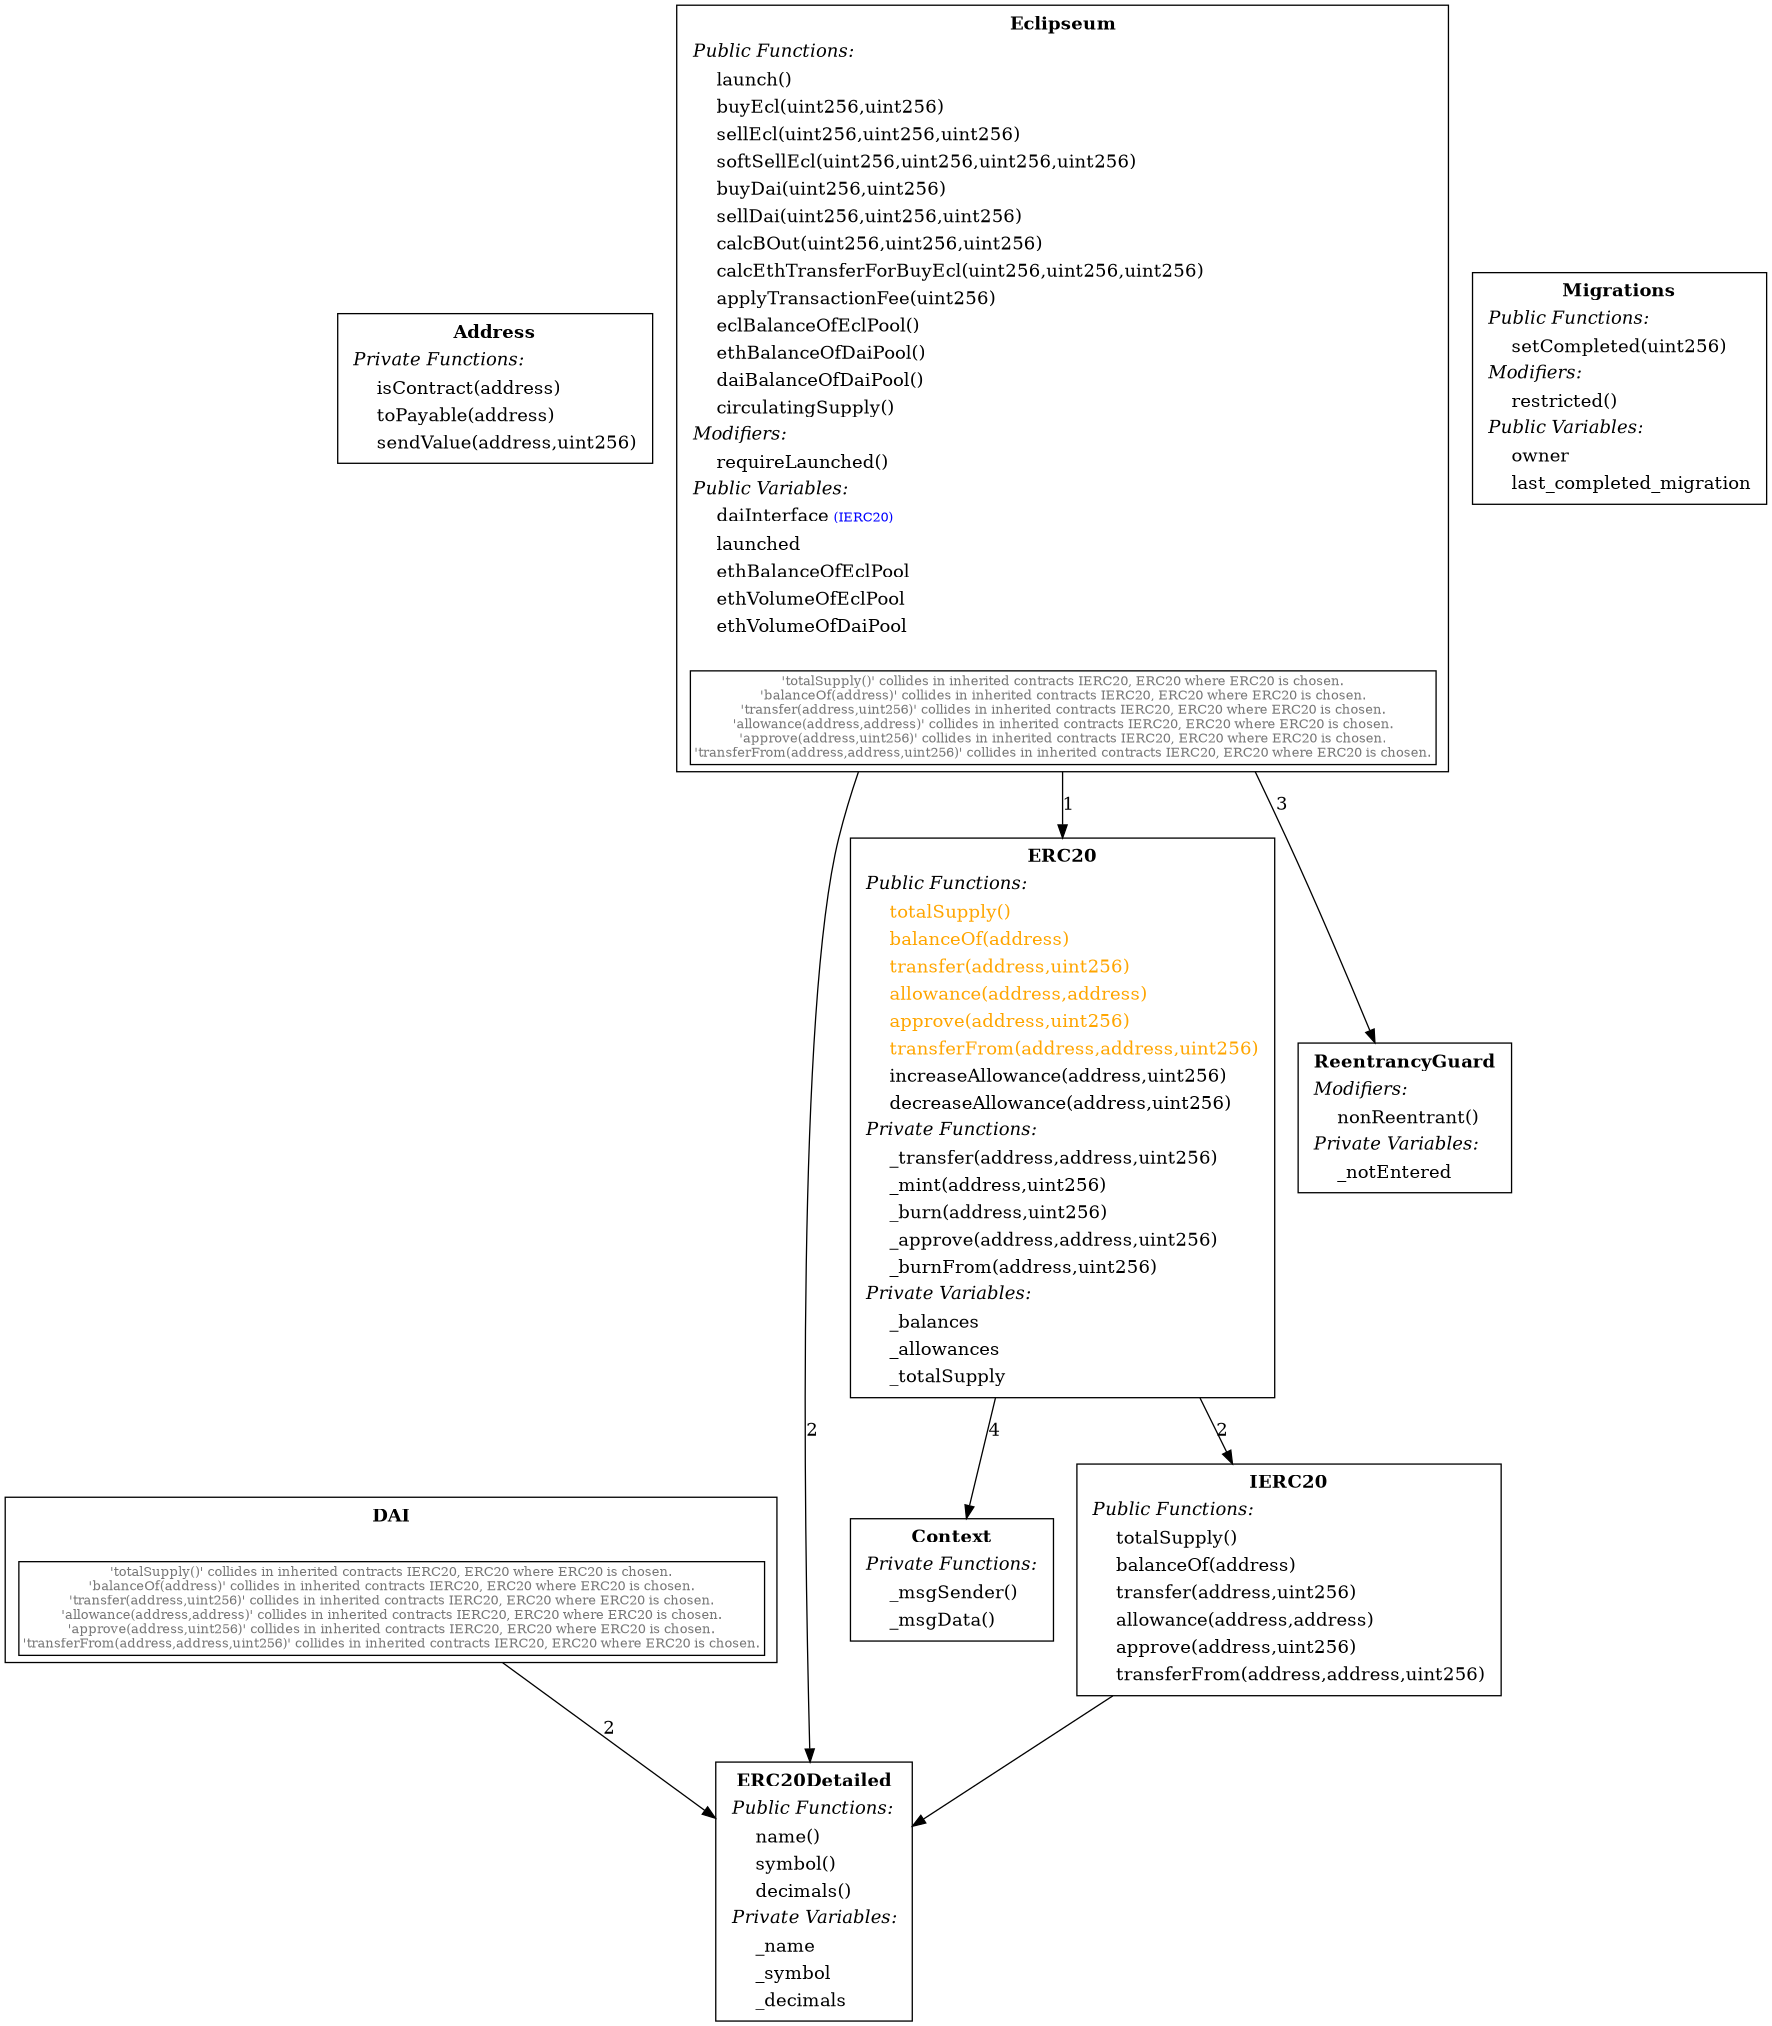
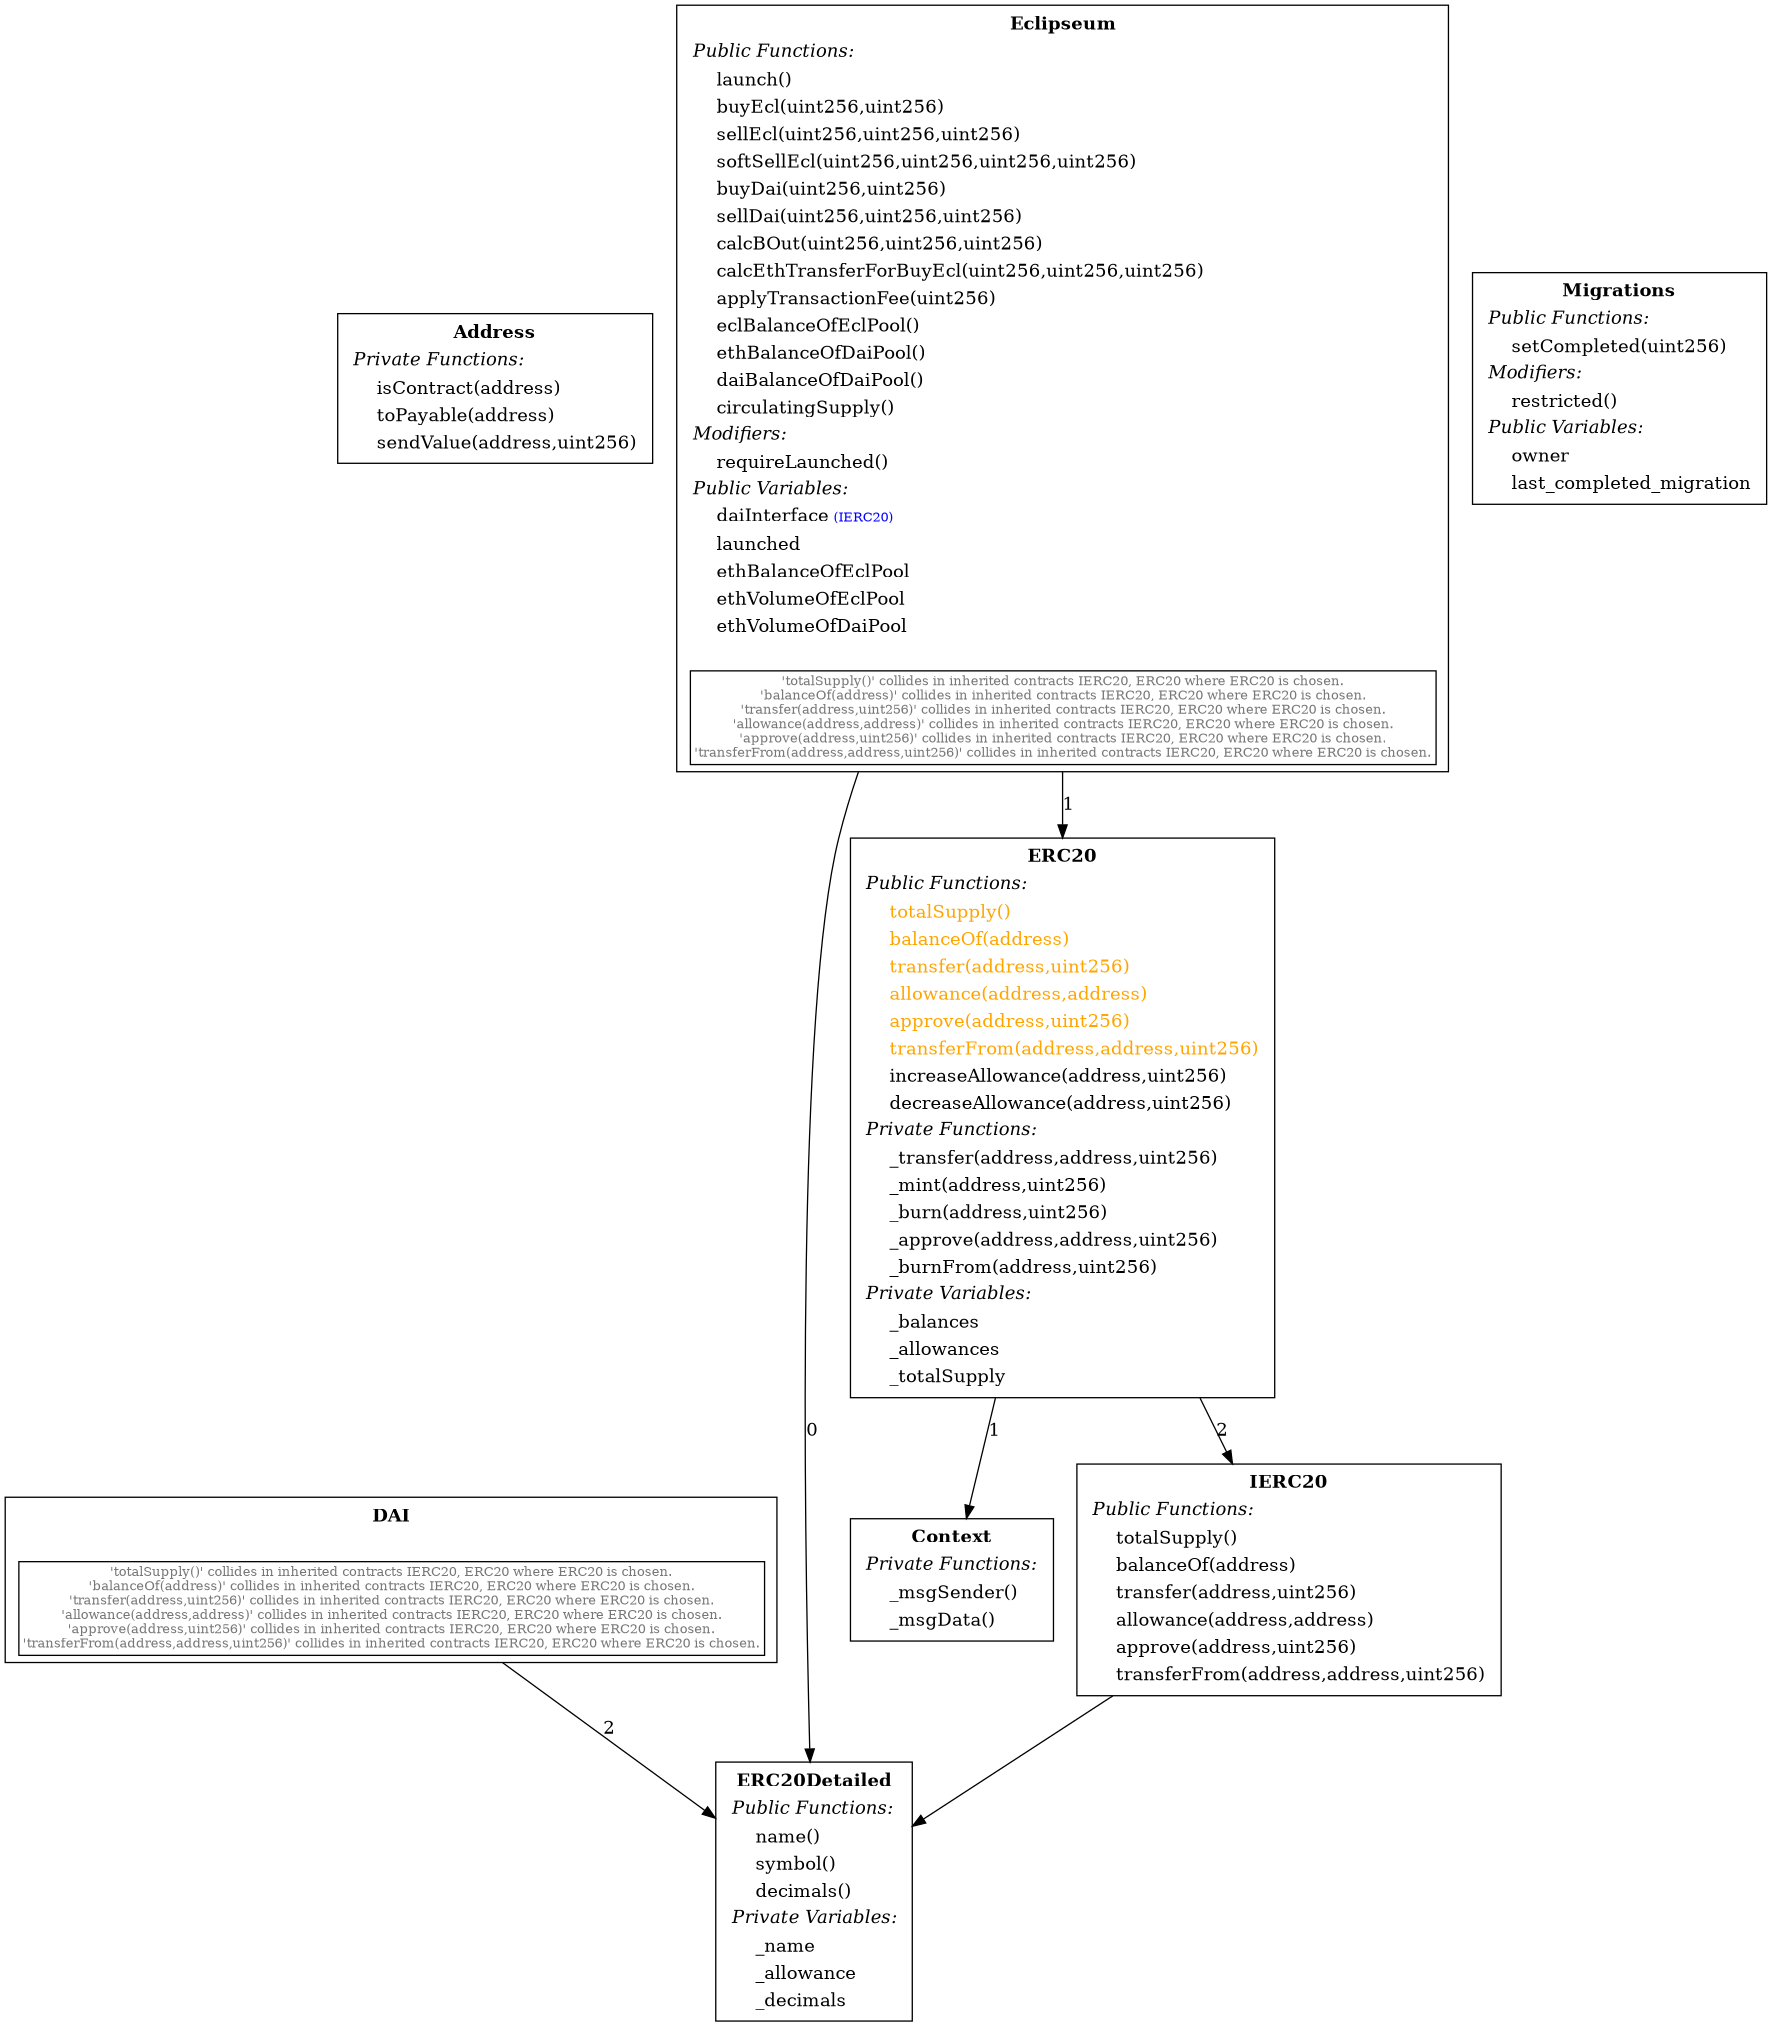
  digraph {
    node [shape=box]
    n1 [label=< <TABLE border="0"><TR><TD align="center"><B>Address</B></TD></TR><TR><TD align="left"><I>Private Functions:</I></TD></TR><TR><TD align="left">    isContract(address)</TD></TR><TR><TD align="left">    toPayable(address)</TD></TR><TR><TD align="left">    sendValue(address,uint256)</TD></TR></TABLE> >]
    n2 [label=< <TABLE border="0"><TR><TD align="center"><B>Context</B></TD></TR><TR><TD align="left"><I>Private Functions:</I></TD></TR><TR><TD align="left">    _msgSender()</TD></TR><TR><TD align="left">    _msgData()</TD></TR></TABLE> >]
    n3 [label=< <TABLE border="0"><TR><TD align="center"><B>DAI</B></TD></TR><TR><TD><BR/></TD></TR><TR><TD align="left" border="1"><font color="#777777" point-size="10">'totalSupply()' collides in inherited contracts IERC20, ERC20 where ERC20 is chosen.<BR/>'balanceOf(address)' collides in inherited contracts IERC20, ERC20 where ERC20 is chosen.<BR/>'transfer(address,uint256)' collides in inherited contracts IERC20, ERC20 where ERC20 is chosen.<BR/>'allowance(address,address)' collides in inherited contracts IERC20, ERC20 where ERC20 is chosen.<BR/>'approve(address,uint256)' collides in inherited contracts IERC20, ERC20 where ERC20 is chosen.<BR/>'transferFrom(address,address,uint256)' collides in inherited contracts IERC20, ERC20 where ERC20 is chosen.</font></TD></TR></TABLE> >]
-   n4 [label=< <TABLE border="0"><TR><TD align="center"><B>ERC20Detailed</B></TD></TR><TR><TD align="left"><I>Public Functions:</I></TD></TR><TR><TD align="left">    name()</TD></TR><TR><TD align="left">    symbol()</TD></TR><TR><TD align="left">    decimals()</TD></TR><TR><TD align="left"><I>Private Variables:</I></TD></TR><TR><TD align="left">    _name</TD></TR><TR><TD align="left">    _symbol</TD></TR><TR><TD align="left">    _decimals</TD></TR></TABLE> >]
+   n4 [label=< <TABLE border="0"><TR><TD align="center"><B>ERC20Detailed</B></TD></TR><TR><TD align="left"><I>Public Functions:</I></TD></TR><TR><TD align="left">    name()</TD></TR><TR><TD align="left">    symbol()</TD></TR><TR><TD align="left">    decimals()</TD></TR><TR><TD align="left"><I>Private Variables:</I></TD></TR><TR><TD align="left">    _name</TD></TR><TR><TD align="left">    _allowance</TD></TR><TR><TD align="left">    _decimals</TD></TR></TABLE> >]
    n5 [label=< <TABLE border="0"><TR><TD align="center"><B>ERC20</B></TD></TR><TR><TD align="left"><I>Public Functions:</I></TD></TR><TR><TD align="left"><font color="#FFA500">    totalSupply()</font></TD></TR><TR><TD align="left"><font color="#FFA500">    balanceOf(address)</font></TD></TR><TR><TD align="left"><font color="#FFA500">    transfer(address,uint256)</font></TD></TR><TR><TD align="left"><font color="#FFA500">    allowance(address,address)</font></TD></TR><TR><TD align="left"><font color="#FFA500">    approve(address,uint256)</font></TD></TR><TR><TD align="left"><font color="#FFA500">    transferFrom(address,address,uint256)</font></TD></TR><TR><TD align="left">    increaseAllowance(address,uint256)</TD></TR><TR><TD align="left">    decreaseAllowance(address,uint256)</TD></TR><TR><TD align="left"><I>Private Functions:</I></TD></TR><TR><TD align="left">    _transfer(address,address,uint256)</TD></TR><TR><TD align="left">    _mint(address,uint256)</TD></TR><TR><TD align="left">    _burn(address,uint256)</TD></TR><TR><TD align="left">    _approve(address,address,uint256)</TD></TR><TR><TD align="left">    _burnFrom(address,uint256)</TD></TR><TR><TD align="left"><I>Private Variables:</I></TD></TR><TR><TD align="left">    _balances</TD></TR><TR><TD align="left">    _allowances</TD></TR><TR><TD align="left">    _totalSupply</TD></TR></TABLE> >]
    n6 [label=< <TABLE border="0"><TR><TD align="center"><B>IERC20</B></TD></TR><TR><TD align="left"><I>Public Functions:</I></TD></TR><TR><TD align="left">    totalSupply()</TD></TR><TR><TD align="left">    balanceOf(address)</TD></TR><TR><TD align="left">    transfer(address,uint256)</TD></TR><TR><TD align="left">    allowance(address,address)</TD></TR><TR><TD align="left">    approve(address,uint256)</TD></TR><TR><TD align="left">    transferFrom(address,address,uint256)</TD></TR></TABLE> >]
    n7 [label=< <TABLE border="0"><TR><TD align="center"><B>Eclipseum</B></TD></TR><TR><TD align="left"><I>Public Functions:</I></TD></TR><TR><TD align="left">    launch()</TD></TR><TR><TD align="left">    buyEcl(uint256,uint256)</TD></TR><TR><TD align="left">    sellEcl(uint256,uint256,uint256)</TD></TR><TR><TD align="left">    softSellEcl(uint256,uint256,uint256,uint256)</TD></TR><TR><TD align="left">    buyDai(uint256,uint256)</TD></TR><TR><TD align="left">    sellDai(uint256,uint256,uint256)</TD></TR><TR><TD align="left">    calcBOut(uint256,uint256,uint256)</TD></TR><TR><TD align="left">    calcEthTransferForBuyEcl(uint256,uint256,uint256)</TD></TR><TR><TD align="left">    applyTransactionFee(uint256)</TD></TR><TR><TD align="left">    eclBalanceOfEclPool()</TD></TR><TR><TD align="left">    ethBalanceOfDaiPool()</TD></TR><TR><TD align="left">    daiBalanceOfDaiPool()</TD></TR><TR><TD align="left">    circulatingSupply()</TD></TR><TR><TD align="left"><I>Modifiers:</I></TD></TR><TR><TD align="left">    requireLaunched()</TD></TR><TR><TD align="left"><I>Public Variables:</I></TD></TR><TR><TD align="left">    daiInterface<font color="blue" POINT-SIZE="10"> (IERC20)</font></TD></TR><TR><TD align="left">    launched</TD></TR><TR><TD align="left">    ethBalanceOfEclPool</TD></TR><TR><TD align="left">    ethVolumeOfEclPool</TD></TR><TR><TD align="left">    ethVolumeOfDaiPool</TD></TR><TR><TD><BR/></TD></TR><TR><TD align="left" border="1"><font color="#777777" point-size="10">'totalSupply()' collides in inherited contracts IERC20, ERC20 where ERC20 is chosen.<BR/>'balanceOf(address)' collides in inherited contracts IERC20, ERC20 where ERC20 is chosen.<BR/>'transfer(address,uint256)' collides in inherited contracts IERC20, ERC20 where ERC20 is chosen.<BR/>'allowance(address,address)' collides in inherited contracts IERC20, ERC20 where ERC20 is chosen.<BR/>'approve(address,uint256)' collides in inherited contracts IERC20, ERC20 where ERC20 is chosen.<BR/>'transferFrom(address,address,uint256)' collides in inherited contracts IERC20, ERC20 where ERC20 is chosen.</font></TD></TR></TABLE> >]
-   n8 [label=< <TABLE border="0"><TR><TD align="center"><B>ReentrancyGuard</B></TD></TR><TR><TD align="left"><I>Modifiers:</I></TD></TR><TR><TD align="left">    nonReentrant()</TD></TR><TR><TD align="left"><I>Private Variables:</I></TD></TR><TR><TD align="left">    _notEntered</TD></TR></TABLE> >]
    n9 [label=< <TABLE border="0"><TR><TD align="center"><B>Migrations</B></TD></TR><TR><TD align="left"><I>Public Functions:</I></TD></TR><TR><TD align="left">    setCompleted(uint256)</TD></TR><TR><TD align="left"><I>Modifiers:</I></TD></TR><TR><TD align="left">    restricted()</TD></TR><TR><TD align="left"><I>Public Variables:</I></TD></TR><TR><TD align="left">    owner</TD></TR><TR><TD align="left">    last_completed_migration</TD></TR></TABLE> >]
    n3 -> n4 [label=2]
-   n5 -> n2 [label=4]
+   n5 -> n2 [label=1]
    n5 -> n6 [label=2]
    n6 -> n4
-   n7 -> n4 [label=2]
+   n7 -> n4 [label=0]
    n7 -> n5 [label=1]
-   n7 -> n8 [label=3]
  }
